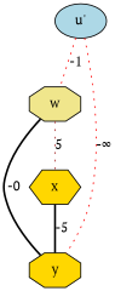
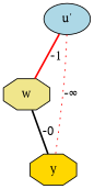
  graph {
    fontname="PT Serif"
    node [fillcolor=gold fontname="PT Serif" shape=octagon style=filled]
    edge [color=red fontname="PT Serif" style=bold]
    n1 [fillcolor=lightblue label="u'" shape=ellipse]
    w [fillcolor=khaki]
    y
-   x [shape=hexagon]
-   n1 -- w [label=-1 style=dotted]
+   n1 -- w [label=-1]
    n1 -- y [label="-∞" style=dotted]
    w -- y [color=black label=-0]
-   w -- x [color=brown label=5 style=dotted]
-   x -- y [color=black label=-5]
  }
